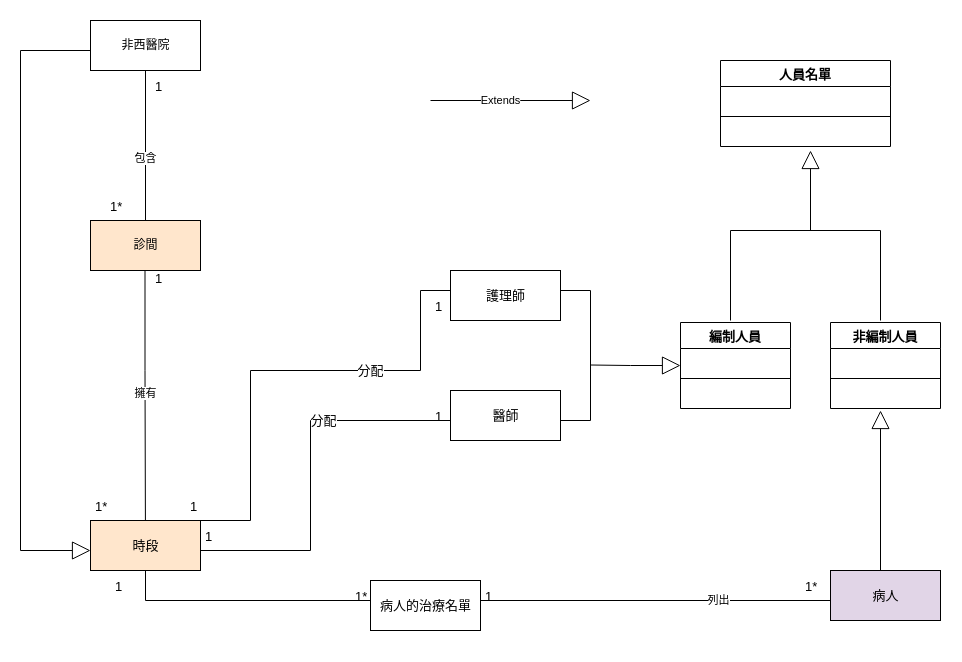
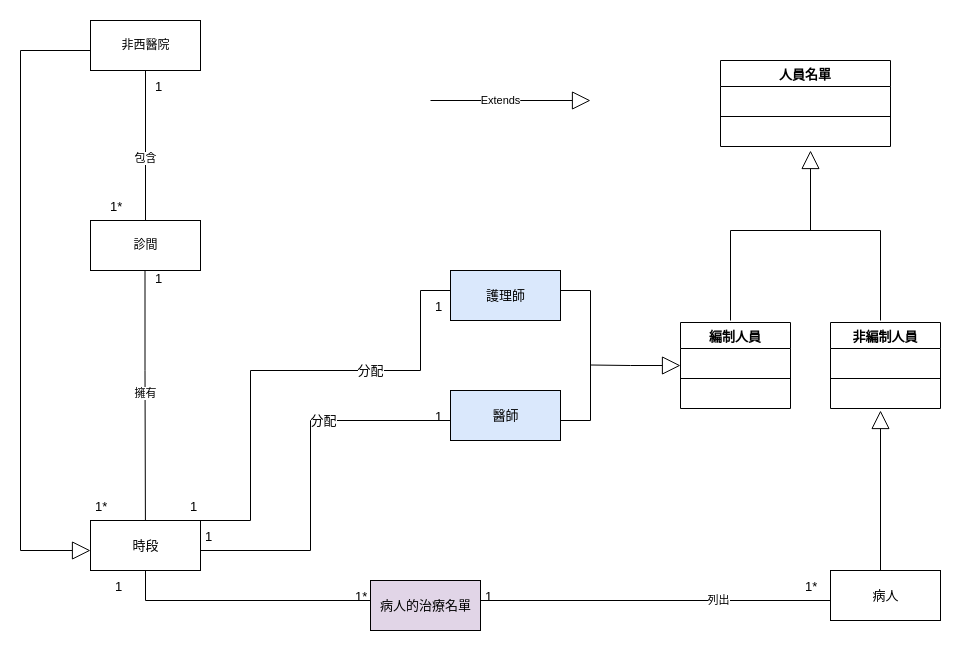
  <mxCell id="0" />
  <mxCell id="1" parent="0" />
  <mxCell id="2" value="非西醫院&lt;span style=&quot;color: rgba(0 , 0 , 0 , 0) ; font-family: monospace ; font-size: 0px&quot;&gt;%3CmxGraphModel%3E%3Croot%3E%3CmxCell%20id%3D%220%22%2F%3E%3CmxCell%20id%3D%221%22%20parent%3D%220%22%2F%3E%3CmxCell%20id%3D%222%22%20value%3D%22%22%20style%3D%22endArrow%3Dnone%3Bhtml%3D1%3BedgeStyle%3DorthogonalEdgeStyle%3Brounded%3D0%3BexitX%3D0.5%3BexitY%3D1%3BexitDx%3D0%3BexitDy%3D0%3BentryX%3D0.5%3BentryY%3D0%3BentryDx%3D0%3BentryDy%3D0%3B%22%20edge%3D%221%22%20parent%3D%221%22%3E%3CmxGeometry%20relative%3D%221%22%20as%3D%22geometry%22%3E%3CmxPoint%20x%3D%22225%22%20y%3D%2270%22%20as%3D%22sourcePoint%22%2F%3E%3CmxPoint%20x%3D%22225%22%20y%3D%22170%22%20as%3D%22targetPoint%22%2F%3E%3C%2FmxGeometry%3E%3C%2FmxCell%3E%3CmxCell%20id%3D%223%22%20value%3D%221%22%20style%3D%22edgeLabel%3Bresizable%3D0%3Bhtml%3D1%3Balign%3Dleft%3BverticalAlign%3Dbottom%3B%22%20connectable%3D%220%22%20vertex%3D%221%22%20parent%3D%222%22%3E%3CmxGeometry%20x%3D%22-1%22%20relative%3D%221%22%20as%3D%22geometry%22%3E%3CmxPoint%20x%3D%225%22%20y%3D%2220%22%20as%3D%22offset%22%2F%3E%3C%2FmxGeometry%3E%3C%2FmxCell%3E%3CmxCell%20id%3D%224%22%20value%3D%221..*%22%20style%3D%22edgeLabel%3Bresizable%3D0%3Bhtml%3D1%3Balign%3Dright%3BverticalAlign%3Dbottom%3B%22%20connectable%3D%220%22%20vertex%3D%221%22%20parent%3D%222%22%3E%3CmxGeometry%20x%3D%221%22%20relative%3D%221%22%20as%3D%22geometry%22%3E%3CmxPoint%20x%3D%22-5%22%20as%3D%22offset%22%2F%3E%3C%2FmxGeometry%3E%3C%2FmxCell%3E%3CmxCell%20id%3D%225%22%20value%3D%22%E5%8C%85%E5%90%AB%22%20style%3D%22edgeLabel%3Bhtml%3D1%3Balign%3Dcenter%3BverticalAlign%3Dmiddle%3Bresizable%3D0%3Bpoints%3D%5B%5D%3B%22%20vertex%3D%221%22%20connectable%3D%220%22%20parent%3D%222%22%3E%3CmxGeometry%20x%3D%22-0.233%22%20relative%3D%221%22%20as%3D%22geometry%22%3E%3CmxPoint%20y%3D%2212%22%20as%3D%22offset%22%2F%3E%3C%2FmxGeometry%3E%3C%2FmxCell%3E%3C%2Froot%3E%3C%2FmxGraphModel%3E&lt;/span&gt;" style="html=1;" parent="1" vertex="1"><mxGeometry x="90" y="20" width="110" height="50" as="geometry" /></mxCell>
  <mxCell id="3" value="Extends" style="endArrow=block;endSize=16;endFill=0;html=1;rounded=0;" parent="1" edge="1"><mxGeometry x="-0.125" width="160" relative="1" as="geometry"><mxPoint x="430" y="100" as="sourcePoint" /><mxPoint x="590" y="100" as="targetPoint" /><Array as="points"><mxPoint x="520" y="100" /></Array><mxPoint as="offset" /></mxGeometry></mxCell>
  <mxCell id="4" value="包含" style="endArrow=block;endSize=16;endFill=0;html=1;rounded=0;exitX=0.5;exitY=1;exitDx=0;exitDy=0;entryX=0.375;entryY=0.286;entryDx=0;entryDy=0;entryPerimeter=0;" parent="1" source="2" edge="1"><mxGeometry x="-0.124" width="160" relative="1" as="geometry"><mxPoint x="140" y="70" as="sourcePoint" /><mxPoint x="150" y="270.02" as="targetPoint" /><Array as="points"><mxPoint x="145" y="260" /></Array><mxPoint as="offset" /></mxGeometry></mxCell>
- <mxCell id="5" value="診間" style="html=1;fillColor=#ffe6cc;" parent="1" vertex="1"><mxGeometry x="90" y="220" width="110" height="50" as="geometry" /></mxCell>
+ <mxCell id="5" value="診間" style="html=1;" parent="1" vertex="1"><mxGeometry x="90" y="220" width="110" height="50" as="geometry" /></mxCell>
  <mxCell id="6" value="&lt;h1&gt;&lt;span style=&quot;font-size: 13px ; font-weight: normal&quot;&gt;1&lt;/span&gt;&lt;br&gt;&lt;/h1&gt;" style="text;html=1;strokeColor=none;fillColor=none;spacing=5;spacingTop=-20;whiteSpace=wrap;overflow=hidden;rounded=0;fontSize=13;" parent="1" vertex="1"><mxGeometry x="150" y="60" width="80" height="70" as="geometry" /></mxCell>
  <mxCell id="7" value="擁有" style="endArrow=block;endSize=16;endFill=0;html=1;rounded=0;" parent="1" edge="1"><mxGeometry x="-0.125" width="160" relative="1" as="geometry"><mxPoint x="144.5" y="270" as="sourcePoint" /><mxPoint x="145" y="550" as="targetPoint" /><Array as="points"><mxPoint x="144.5" y="370" /></Array><mxPoint as="offset" /></mxGeometry></mxCell>
  <mxCell id="8" value="&lt;h1&gt;&lt;span style=&quot;font-size: 13px ; font-weight: normal&quot;&gt;1&lt;/span&gt;&lt;br&gt;&lt;/h1&gt;" style="text;html=1;strokeColor=none;fillColor=none;spacing=5;spacingTop=-20;whiteSpace=wrap;overflow=hidden;rounded=0;fontSize=13;" parent="1" vertex="1"><mxGeometry x="150" y="252" width="80" height="70" as="geometry" /></mxCell>
  <mxCell id="9" value="&lt;h1&gt;&lt;span style=&quot;font-size: 13px ; font-weight: normal&quot;&gt;1*&lt;/span&gt;&lt;br&gt;&lt;/h1&gt;" style="text;html=1;strokeColor=none;fillColor=none;spacing=5;spacingTop=-20;whiteSpace=wrap;overflow=hidden;rounded=0;fontSize=13;" parent="1" vertex="1"><mxGeometry x="90" y="480" width="80" height="70" as="geometry" /></mxCell>
  <mxCell id="10" value="分配" style="edgeStyle=orthogonalEdgeStyle;rounded=0;orthogonalLoop=1;jettySize=auto;html=1;exitX=1;exitY=0;exitDx=0;exitDy=0;fontSize=13;" parent="1" source="12" edge="1"><mxGeometry x="0.185" relative="1" as="geometry"><mxPoint x="510" y="290" as="targetPoint" /><Array as="points"><mxPoint x="250" y="520" /><mxPoint x="250" y="370" /><mxPoint x="420" y="370" /><mxPoint x="420" y="290" /></Array><mxPoint as="offset" /></mxGeometry></mxCell>
  <mxCell id="11" value="分配" style="edgeStyle=orthogonalEdgeStyle;rounded=0;orthogonalLoop=1;jettySize=auto;html=1;fontSize=13;startArrow=none;entryX=1;entryY=0;entryDx=0;entryDy=0;exitX=1;exitY=0.75;exitDx=0;exitDy=0;" parent="1" source="12" target="24" edge="1"><mxGeometry x="-0.304" relative="1" as="geometry"><mxPoint x="600" y="290" as="targetPoint" /><mxPoint x="200" y="650" as="sourcePoint" /><Array as="points"><mxPoint x="200" y="550" /><mxPoint x="310" y="550" /><mxPoint x="310" y="420" /><mxPoint x="590" y="420" /><mxPoint x="590" y="290" /><mxPoint x="510" y="290" /></Array><mxPoint as="offset" /></mxGeometry></mxCell>
- <mxCell id="12" value="時段" style="html=1;fontSize=13;fillColor=#ffe6cc;" parent="1" vertex="1"><mxGeometry x="90" y="520" width="110" height="50" as="geometry" /></mxCell>
+ <mxCell id="12" value="時段" style="html=1;fontSize=13;" parent="1" vertex="1"><mxGeometry x="90" y="520" width="110" height="50" as="geometry" /></mxCell>
  <mxCell id="13" value="列出" style="endArrow=block;endSize=16;endFill=0;html=1;rounded=0;exitX=0.5;exitY=1;exitDx=0;exitDy=0;" parent="1" source="12" edge="1"><mxGeometry x="0.263" width="160" relative="1" as="geometry"><mxPoint x="140" y="640" as="sourcePoint" /><mxPoint x="880" y="410" as="targetPoint" /><Array as="points"><mxPoint x="145" y="600" /><mxPoint x="880" y="600" /></Array><mxPoint as="offset" /></mxGeometry></mxCell>
- <mxCell id="14" value="病人的治療名單" style="html=1;fontSize=13;" parent="1" vertex="1"><mxGeometry x="370" y="580" width="110" height="50" as="geometry" /></mxCell>
- <mxCell id="15" value="病人" style="html=1;fontSize=13;fillColor=#e1d5e7;" parent="1" vertex="1"><mxGeometry x="830" y="570" width="110" height="50" as="geometry" /></mxCell>
+ <mxCell id="14" value="病人的治療名單" style="html=1;fontSize=13;fillColor=#e1d5e7;" parent="1" vertex="1"><mxGeometry x="370" y="580" width="110" height="50" as="geometry" /></mxCell>
+ <mxCell id="15" value="病人" style="html=1;fontSize=13;" parent="1" vertex="1"><mxGeometry x="830" y="570" width="110" height="50" as="geometry" /></mxCell>
  <mxCell id="16" value="&lt;h1&gt;&lt;span style=&quot;font-size: 13px ; font-weight: normal&quot;&gt;1&lt;/span&gt;&lt;br&gt;&lt;/h1&gt;" style="text;html=1;strokeColor=none;fillColor=none;spacing=5;spacingTop=-20;whiteSpace=wrap;overflow=hidden;rounded=0;fontSize=13;" parent="1" vertex="1"><mxGeometry x="110" y="560" width="80" height="70" as="geometry" /></mxCell>
  <mxCell id="17" value="&lt;h1&gt;&lt;span style=&quot;font-size: 13px ; font-weight: normal&quot;&gt;1&lt;/span&gt;&lt;br&gt;&lt;/h1&gt;" style="text;html=1;strokeColor=none;fillColor=none;spacing=5;spacingTop=-20;whiteSpace=wrap;overflow=hidden;rounded=0;fontSize=13;" parent="1" vertex="1"><mxGeometry x="480" y="570" width="80" height="70" as="geometry" /></mxCell>
  <mxCell id="18" value="&lt;h1&gt;&lt;span style=&quot;font-size: 13px ; font-weight: normal&quot;&gt;1*&lt;/span&gt;&lt;br&gt;&lt;/h1&gt;" style="text;html=1;strokeColor=none;fillColor=none;spacing=5;spacingTop=-20;whiteSpace=wrap;overflow=hidden;rounded=0;fontSize=13;" parent="1" vertex="1"><mxGeometry x="350" y="570" width="80" height="70" as="geometry" /></mxCell>
  <mxCell id="19" value="&lt;h1&gt;&lt;span style=&quot;font-size: 13px ; font-weight: normal&quot;&gt;1*&lt;/span&gt;&lt;br&gt;&lt;/h1&gt;" style="text;html=1;strokeColor=none;fillColor=none;spacing=5;spacingTop=-20;whiteSpace=wrap;overflow=hidden;rounded=0;fontSize=13;" parent="1" vertex="1"><mxGeometry x="800" y="560" width="80" height="70" as="geometry" /></mxCell>
  <mxCell id="20" value="&lt;h1&gt;&lt;span style=&quot;font-size: 13px ; font-weight: normal&quot;&gt;1*&lt;/span&gt;&lt;br&gt;&lt;/h1&gt;" style="text;html=1;strokeColor=none;fillColor=none;spacing=5;spacingTop=-20;whiteSpace=wrap;overflow=hidden;rounded=0;fontSize=13;" parent="1" vertex="1"><mxGeometry x="105" y="180" width="80" height="70" as="geometry" /></mxCell>
- <mxCell id="21" value="護理師" style="html=1;fontSize=13;" parent="1" vertex="1"><mxGeometry x="450" y="270" width="110" height="50" as="geometry" /></mxCell>
- <mxCell id="22" value="醫師" style="html=1;fontSize=13;" parent="1" vertex="1"><mxGeometry x="450" y="390" width="110" height="50" as="geometry" /></mxCell>
+ <mxCell id="21" value="護理師" style="html=1;fontSize=13;fillColor=#dae8fc;" parent="1" vertex="1"><mxGeometry x="450" y="270" width="110" height="50" as="geometry" /></mxCell>
+ <mxCell id="22" value="醫師" style="html=1;fontSize=13;fillColor=#dae8fc;" parent="1" vertex="1"><mxGeometry x="450" y="390" width="110" height="50" as="geometry" /></mxCell>
  <mxCell id="23" value="&lt;h1&gt;&lt;span style=&quot;font-size: 13px ; font-weight: normal&quot;&gt;1&lt;/span&gt;&lt;br&gt;&lt;/h1&gt;" style="text;html=1;strokeColor=none;fillColor=none;spacing=5;spacingTop=-20;whiteSpace=wrap;overflow=hidden;rounded=0;fontSize=13;" parent="1" vertex="1"><mxGeometry x="185" y="480" width="80" height="70" as="geometry" /></mxCell>
  <mxCell id="24" value="&lt;h1&gt;&lt;span style=&quot;font-size: 13px ; font-weight: normal&quot;&gt;1&lt;/span&gt;&lt;br&gt;&lt;/h1&gt;" style="text;html=1;strokeColor=none;fillColor=none;spacing=5;spacingTop=-20;whiteSpace=wrap;overflow=hidden;rounded=0;fontSize=13;" parent="1" vertex="1"><mxGeometry x="430" y="280" width="80" height="70" as="geometry" /></mxCell>
  <mxCell id="25" value="&lt;h1&gt;&lt;span style=&quot;font-size: 13px ; font-weight: normal&quot;&gt;1&lt;/span&gt;&lt;br&gt;&lt;/h1&gt;" style="text;html=1;strokeColor=none;fillColor=none;spacing=5;spacingTop=-20;whiteSpace=wrap;overflow=hidden;rounded=0;fontSize=13;" parent="1" vertex="1"><mxGeometry x="430" y="390" width="80" height="70" as="geometry" /></mxCell>
  <mxCell id="26" value="" style="endArrow=block;endSize=16;endFill=0;html=1;rounded=0;" parent="1" edge="1"><mxGeometry x="-1" y="-357" width="160" relative="1" as="geometry"><mxPoint x="590" y="364.5" as="sourcePoint" /><mxPoint x="680" y="365" as="targetPoint" /><Array as="points"><mxPoint x="630" y="365" /></Array><mxPoint x="-90" y="-11" as="offset" /></mxGeometry></mxCell>
  <mxCell id="27" value="編制人員" style="swimlane;fontStyle=1;align=center;verticalAlign=top;childLayout=stackLayout;horizontal=1;startSize=26;horizontalStack=0;resizeParent=1;resizeParentMax=0;resizeLast=0;collapsible=1;marginBottom=0;fontSize=13;" parent="1" vertex="1"><mxGeometry x="680" y="322" width="110" height="86" as="geometry" /></mxCell>
  <mxCell id="28" value=" " style="text;strokeColor=none;fillColor=none;align=left;verticalAlign=top;spacingLeft=4;spacingRight=4;overflow=hidden;rotatable=0;points=[[0,0.5],[1,0.5]];portConstraint=eastwest;fontSize=13;" parent="27" vertex="1"><mxGeometry y="26" width="110" height="26" as="geometry" /></mxCell>
  <mxCell id="29" value="" style="line;strokeWidth=1;fillColor=none;align=left;verticalAlign=middle;spacingTop=-1;spacingLeft=3;spacingRight=3;rotatable=0;labelPosition=right;points=[];portConstraint=eastwest;fontSize=13;" parent="27" vertex="1"><mxGeometry y="52" width="110" height="8" as="geometry" /></mxCell>
  <mxCell id="30" value=" " style="text;strokeColor=none;fillColor=none;align=left;verticalAlign=top;spacingLeft=4;spacingRight=4;overflow=hidden;rotatable=0;points=[[0,0.5],[1,0.5]];portConstraint=eastwest;fontSize=13;" parent="27" vertex="1"><mxGeometry y="60" width="110" height="26" as="geometry" /></mxCell>
  <mxCell id="31" value="非編制人員" style="swimlane;fontStyle=1;align=center;verticalAlign=top;childLayout=stackLayout;horizontal=1;startSize=26;horizontalStack=0;resizeParent=1;resizeParentMax=0;resizeLast=0;collapsible=1;marginBottom=0;fontSize=13;" parent="1" vertex="1"><mxGeometry x="830" y="322" width="110" height="86" as="geometry" /></mxCell>
  <mxCell id="32" value=" " style="text;strokeColor=none;fillColor=none;align=left;verticalAlign=top;spacingLeft=4;spacingRight=4;overflow=hidden;rotatable=0;points=[[0,0.5],[1,0.5]];portConstraint=eastwest;fontSize=13;" parent="31" vertex="1"><mxGeometry y="26" width="110" height="26" as="geometry" /></mxCell>
  <mxCell id="33" value="" style="line;strokeWidth=1;fillColor=none;align=left;verticalAlign=middle;spacingTop=-1;spacingLeft=3;spacingRight=3;rotatable=0;labelPosition=right;points=[];portConstraint=eastwest;fontSize=13;" parent="31" vertex="1"><mxGeometry y="52" width="110" height="8" as="geometry" /></mxCell>
  <mxCell id="34" value=" " style="text;strokeColor=none;fillColor=none;align=left;verticalAlign=top;spacingLeft=4;spacingRight=4;overflow=hidden;rotatable=0;points=[[0,0.5],[1,0.5]];portConstraint=eastwest;fontSize=13;" parent="31" vertex="1"><mxGeometry y="60" width="110" height="26" as="geometry" /></mxCell>
  <mxCell id="35" value="&amp;nbsp;" style="endArrow=block;endSize=16;endFill=0;html=1;rounded=0;" parent="1" edge="1"><mxGeometry x="-1" y="140" width="160" relative="1" as="geometry"><mxPoint x="880" y="320" as="sourcePoint" /><mxPoint x="810" y="150" as="targetPoint" /><Array as="points"><mxPoint x="880" y="230" /><mxPoint x="810" y="230" /></Array><mxPoint x="-140" y="130" as="offset" /></mxGeometry></mxCell>
  <mxCell id="36" value="" style="rounded=0;orthogonalLoop=1;jettySize=auto;html=1;endArrow=none;endFill=0;sketch=0;sourcePerimeterSpacing=0;targetPerimeterSpacing=0;fontSize=13;" parent="1" edge="1"><mxGeometry relative="1" as="geometry"><mxPoint x="730" y="230" as="sourcePoint" /><mxPoint x="730" y="320" as="targetPoint" /></mxGeometry></mxCell>
  <mxCell id="37" value="" style="rounded=0;orthogonalLoop=1;jettySize=auto;html=1;endArrow=none;endFill=0;sketch=0;sourcePerimeterSpacing=0;targetPerimeterSpacing=0;fontSize=13;" parent="1" edge="1"><mxGeometry relative="1" as="geometry"><mxPoint x="815.5" y="230" as="sourcePoint" /><mxPoint x="730" y="230" as="targetPoint" /></mxGeometry></mxCell>
  <mxCell id="38" value="人員名單" style="swimlane;fontStyle=1;align=center;verticalAlign=top;childLayout=stackLayout;horizontal=1;startSize=26;horizontalStack=0;resizeParent=1;resizeParentMax=0;resizeLast=0;collapsible=1;marginBottom=0;fontSize=13;" parent="1" vertex="1"><mxGeometry x="720" y="60" width="170" height="86" as="geometry" /></mxCell>
  <mxCell id="39" value=" " style="text;strokeColor=none;fillColor=none;align=left;verticalAlign=top;spacingLeft=4;spacingRight=4;overflow=hidden;rotatable=0;points=[[0,0.5],[1,0.5]];portConstraint=eastwest;fontSize=13;" parent="38" vertex="1"><mxGeometry y="26" width="170" height="26" as="geometry" /></mxCell>
  <mxCell id="40" value="" style="line;strokeWidth=1;fillColor=none;align=left;verticalAlign=middle;spacingTop=-1;spacingLeft=3;spacingRight=3;rotatable=0;labelPosition=right;points=[];portConstraint=eastwest;fontSize=13;" parent="38" vertex="1"><mxGeometry y="52" width="170" height="8" as="geometry" /></mxCell>
  <mxCell id="41" value=" " style="text;strokeColor=none;fillColor=none;align=left;verticalAlign=top;spacingLeft=4;spacingRight=4;overflow=hidden;rotatable=0;points=[[0,0.5],[1,0.5]];portConstraint=eastwest;fontSize=13;" parent="38" vertex="1"><mxGeometry y="60" width="170" height="26" as="geometry" /></mxCell>
  <mxCell id="42" value="&lt;h1&gt;&lt;span style=&quot;font-size: 13px ; font-weight: normal&quot;&gt;1&lt;/span&gt;&lt;br&gt;&lt;/h1&gt;" style="text;html=1;strokeColor=none;fillColor=none;spacing=5;spacingTop=-20;whiteSpace=wrap;overflow=hidden;rounded=0;fontSize=13;" parent="1" vertex="1"><mxGeometry x="200" y="510" width="80" height="70" as="geometry" /></mxCell>
  <mxCell id="43" value="" style="endArrow=block;endSize=16;endFill=0;html=1;rounded=0;" edge="1" parent="1"><mxGeometry x="-1" y="-72" width="160" relative="1" as="geometry"><mxPoint x="20" y="50" as="sourcePoint" /><mxPoint x="90" y="550" as="targetPoint" /><Array as="points"><mxPoint x="20" y="550" /></Array><mxPoint x="-10" y="-1" as="offset" /></mxGeometry></mxCell>
  <mxCell id="44" value="" style="rounded=0;orthogonalLoop=1;jettySize=auto;html=1;endArrow=none;endFill=0;sketch=0;sourcePerimeterSpacing=0;targetPerimeterSpacing=0;fontSize=13;" edge="1" parent="1"><mxGeometry relative="1" as="geometry"><mxPoint x="90" y="50" as="sourcePoint" /><mxPoint x="20" y="50" as="targetPoint" /></mxGeometry></mxCell>
